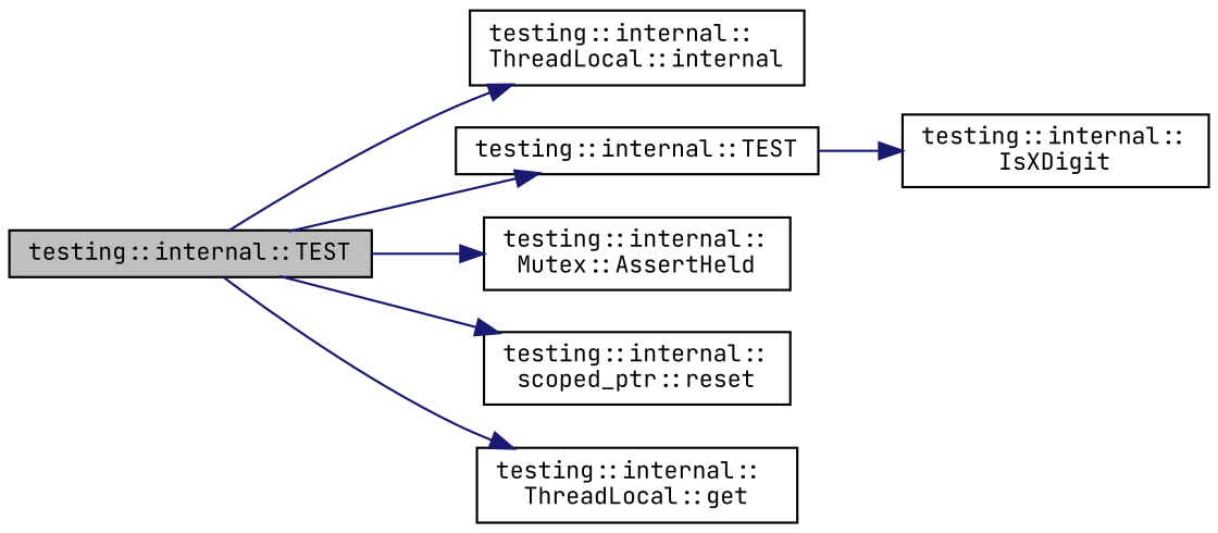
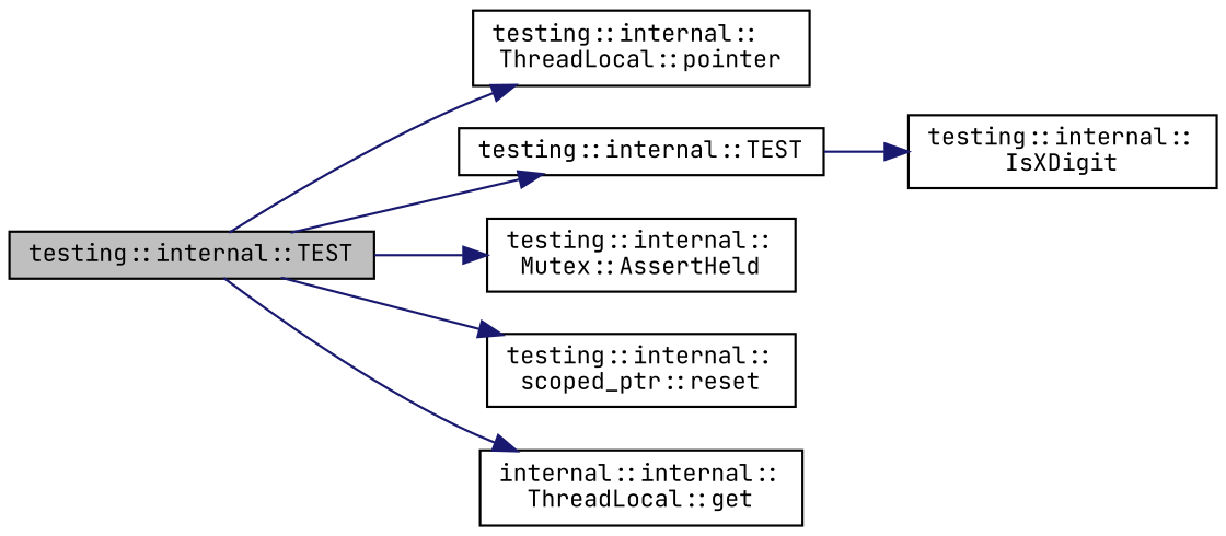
  digraph {
    fontname="JetBrains Mono"
    rankdir=LR
    node [color=black fillcolor=white fontname="JetBrains Mono" fontsize=10 shape=record style=filled]
    edge [color=midnightblue fontname="JetBrains Mono" fontsize=10 labelfontname=Helvetica labelfontsize=10 style=solid]
    n1 [fillcolor=grey75 fontcolor=black height=0.2 label="testing::internal::TEST" width=0.4]
-   n2 [height=0.2 label="testing::internal::\lThreadLocal::internal" width=0.4]
+   n2 [height=0.2 label="testing::internal::\lThreadLocal::pointer" width=0.4]
    n3 [height=0.2 label="testing::internal::TEST" width=0.4]
    n4 [height=0.2 label="testing::internal::\lMutex::AssertHeld" width=0.4]
    n5 [height=0.2 label="testing::internal::\lscoped_ptr::reset" width=0.4]
-   n6 [height=0.2 label="testing::internal::\lThreadLocal::get" width=0.4]
+   n6 [height=0.2 label="internal::internal::\lThreadLocal::get" width=0.4]
    n7 [height=0.2 label="testing::internal::\lIsXDigit" width=0.4]
    n1 -> n2
    n1 -> n3
    n1 -> n4
    n1 -> n5
    n1 -> n6
    n3 -> n7
  }
